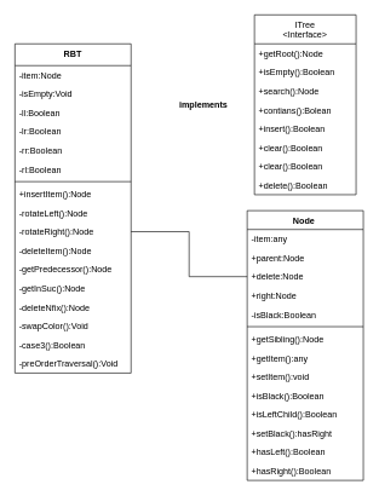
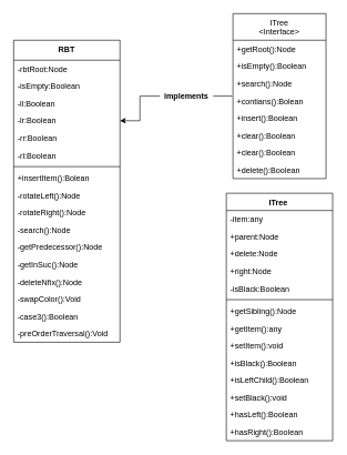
  <mxCell id="0" />
  <mxCell id="1" parent="0" />
- <mxCell id="2" value="Node " style="swimlane;fontStyle=1;align=center;verticalAlign=top;childLayout=stackLayout;horizontal=1;startSize=26;horizontalStack=0;resizeParent=1;resizeParentMax=0;resizeLast=0;collapsible=1;marginBottom=0;" vertex="1" parent="1"><mxGeometry x="340" y="290" width="160" height="372" as="geometry" /></mxCell>
+ <mxCell id="2" value="ITree " style="swimlane;fontStyle=1;align=center;verticalAlign=top;childLayout=stackLayout;horizontal=1;startSize=26;horizontalStack=0;resizeParent=1;resizeParentMax=0;resizeLast=0;collapsible=1;marginBottom=0;" vertex="1" parent="1"><mxGeometry x="340" y="290" width="160" height="372" as="geometry" /></mxCell>
  <mxCell id="3" value="-item:any" style="text;strokeColor=none;fillColor=none;align=left;verticalAlign=top;spacingLeft=4;spacingRight=4;overflow=hidden;rotatable=0;points=[[0,0.5],[1,0.5]];portConstraint=eastwest;" vertex="1" parent="2"><mxGeometry y="26" width="160" height="26" as="geometry" /></mxCell>
  <mxCell id="4" value="+parent:Node    " style="text;strokeColor=none;fillColor=none;align=left;verticalAlign=top;spacingLeft=4;spacingRight=4;overflow=hidden;rotatable=0;points=[[0,0.5],[1,0.5]];portConstraint=eastwest;" vertex="1" parent="2"><mxGeometry y="52" width="160" height="26" as="geometry" /></mxCell>
  <mxCell id="5" value="+delete:Node" style="text;strokeColor=none;fillColor=none;align=left;verticalAlign=top;spacingLeft=4;spacingRight=4;overflow=hidden;rotatable=0;points=[[0,0.5],[1,0.5]];portConstraint=eastwest;" vertex="1" parent="2"><mxGeometry y="78" width="160" height="26" as="geometry" /></mxCell>
  <mxCell id="6" value="+right:Node" style="text;strokeColor=none;fillColor=none;align=left;verticalAlign=top;spacingLeft=4;spacingRight=4;overflow=hidden;rotatable=0;points=[[0,0.5],[1,0.5]];portConstraint=eastwest;" vertex="1" parent="2"><mxGeometry y="104" width="160" height="26" as="geometry" /></mxCell>
  <mxCell id="7" value="-isBlack:Boolean" style="text;strokeColor=none;fillColor=none;align=left;verticalAlign=top;spacingLeft=4;spacingRight=4;overflow=hidden;rotatable=0;points=[[0,0.5],[1,0.5]];portConstraint=eastwest;" vertex="1" parent="2"><mxGeometry y="130" width="160" height="26" as="geometry" /></mxCell>
  <mxCell id="8" value="" style="line;strokeWidth=1;fillColor=none;align=left;verticalAlign=middle;spacingTop=-1;spacingLeft=3;spacingRight=3;rotatable=0;labelPosition=right;points=[];portConstraint=eastwest;" vertex="1" parent="2"><mxGeometry y="156" width="160" height="8" as="geometry" /></mxCell>
  <mxCell id="9" value="+getSibling():Node" style="text;strokeColor=none;fillColor=none;align=left;verticalAlign=top;spacingLeft=4;spacingRight=4;overflow=hidden;rotatable=0;points=[[0,0.5],[1,0.5]];portConstraint=eastwest;" vertex="1" parent="2"><mxGeometry y="164" width="160" height="26" as="geometry" /></mxCell>
  <mxCell id="10" value="+getItem():any" style="text;strokeColor=none;fillColor=none;align=left;verticalAlign=top;spacingLeft=4;spacingRight=4;overflow=hidden;rotatable=0;points=[[0,0.5],[1,0.5]];portConstraint=eastwest;labelBackgroundColor=none;" vertex="1" parent="2"><mxGeometry y="190" width="160" height="26" as="geometry" /></mxCell>
  <mxCell id="11" value="+setItem():void" style="text;strokeColor=none;fillColor=none;align=left;verticalAlign=top;spacingLeft=4;spacingRight=4;overflow=hidden;rotatable=0;points=[[0,0.5],[1,0.5]];portConstraint=eastwest;labelBackgroundColor=none;" vertex="1" parent="2"><mxGeometry y="216" width="160" height="26" as="geometry" /></mxCell>
  <mxCell id="12" value="+isBlack():Boolean" style="text;strokeColor=none;fillColor=none;align=left;verticalAlign=top;spacingLeft=4;spacingRight=4;overflow=hidden;rotatable=0;points=[[0,0.5],[1,0.5]];portConstraint=eastwest;labelBackgroundColor=none;" vertex="1" parent="2"><mxGeometry y="242" width="160" height="26" as="geometry" /></mxCell>
  <mxCell id="13" value="+isLeftChild():Boolean" style="text;strokeColor=none;fillColor=none;align=left;verticalAlign=top;spacingLeft=4;spacingRight=4;overflow=hidden;rotatable=0;points=[[0,0.5],[1,0.5]];portConstraint=eastwest;" vertex="1" parent="2"><mxGeometry y="268" width="160" height="26" as="geometry" /></mxCell>
- <mxCell id="14" value="+setBlack():hasRight" style="text;strokeColor=none;fillColor=none;align=left;verticalAlign=top;spacingLeft=4;spacingRight=4;overflow=hidden;rotatable=0;points=[[0,0.5],[1,0.5]];portConstraint=eastwest;labelBackgroundColor=none;" vertex="1" parent="2"><mxGeometry y="294" width="160" height="26" as="geometry" /></mxCell>
+ <mxCell id="14" value="+setBlack():void" style="text;strokeColor=none;fillColor=none;align=left;verticalAlign=top;spacingLeft=4;spacingRight=4;overflow=hidden;rotatable=0;points=[[0,0.5],[1,0.5]];portConstraint=eastwest;labelBackgroundColor=none;" vertex="1" parent="2"><mxGeometry y="294" width="160" height="26" as="geometry" /></mxCell>
  <mxCell id="15" value="+hasLeft():Boolean" style="text;strokeColor=none;fillColor=none;align=left;verticalAlign=top;spacingLeft=4;spacingRight=4;overflow=hidden;rotatable=0;points=[[0,0.5],[1,0.5]];portConstraint=eastwest;labelBackgroundColor=none;" vertex="1" parent="2"><mxGeometry y="320" width="160" height="26" as="geometry" /></mxCell>
  <mxCell id="16" value="+hasRight():Boolean" style="text;strokeColor=none;fillColor=none;align=left;verticalAlign=top;spacingLeft=4;spacingRight=4;overflow=hidden;rotatable=0;points=[[0,0.5],[1,0.5]];portConstraint=eastwest;labelBackgroundColor=none;" vertex="1" parent="2"><mxGeometry y="346" width="160" height="26" as="geometry" /></mxCell>
  <mxCell id="17" value="RBT" style="swimlane;fontStyle=1;align=center;verticalAlign=top;childLayout=stackLayout;horizontal=1;startSize=30;horizontalStack=0;resizeParent=1;resizeParentMax=0;resizeLast=0;collapsible=1;marginBottom=0;" vertex="1" parent="1"><mxGeometry x="20" y="60" width="160" height="454" as="geometry" /></mxCell>
- <mxCell id="18" value="-item:Node" style="text;strokeColor=none;fillColor=none;align=left;verticalAlign=top;spacingLeft=4;spacingRight=4;overflow=hidden;rotatable=0;points=[[0,0.5],[1,0.5]];portConstraint=eastwest;" vertex="1" parent="17"><mxGeometry y="30" width="160" height="26" as="geometry" /></mxCell>
- <mxCell id="19" value="-isEmpty:Void" style="text;strokeColor=none;fillColor=none;align=left;verticalAlign=top;spacingLeft=4;spacingRight=4;overflow=hidden;rotatable=0;points=[[0,0.5],[1,0.5]];portConstraint=eastwest;labelBackgroundColor=none;" vertex="1" parent="17"><mxGeometry y="56" width="160" height="26" as="geometry" /></mxCell>
+ <mxCell id="18" value="-rbtRoot:Node" style="text;strokeColor=none;fillColor=none;align=left;verticalAlign=top;spacingLeft=4;spacingRight=4;overflow=hidden;rotatable=0;points=[[0,0.5],[1,0.5]];portConstraint=eastwest;" vertex="1" parent="17"><mxGeometry y="30" width="160" height="26" as="geometry" /></mxCell>
+ <mxCell id="19" value="-isEmpty:Boolean" style="text;strokeColor=none;fillColor=none;align=left;verticalAlign=top;spacingLeft=4;spacingRight=4;overflow=hidden;rotatable=0;points=[[0,0.5],[1,0.5]];portConstraint=eastwest;labelBackgroundColor=none;" vertex="1" parent="17"><mxGeometry y="56" width="160" height="26" as="geometry" /></mxCell>
  <mxCell id="20" value="-ll:Boolean" style="text;strokeColor=none;fillColor=none;align=left;verticalAlign=top;spacingLeft=4;spacingRight=4;overflow=hidden;rotatable=0;points=[[0,0.5],[1,0.5]];portConstraint=eastwest;labelBackgroundColor=none;" vertex="1" parent="17"><mxGeometry y="82" width="160" height="26" as="geometry" /></mxCell>
  <mxCell id="21" value="-lr:Boolean" style="text;strokeColor=none;fillColor=none;align=left;verticalAlign=top;spacingLeft=4;spacingRight=4;overflow=hidden;rotatable=0;points=[[0,0.5],[1,0.5]];portConstraint=eastwest;labelBackgroundColor=none;" vertex="1" parent="17"><mxGeometry y="108" width="160" height="26" as="geometry" /></mxCell>
  <mxCell id="22" value="-rr:Boolean" style="text;strokeColor=none;fillColor=none;align=left;verticalAlign=top;spacingLeft=4;spacingRight=4;overflow=hidden;rotatable=0;points=[[0,0.5],[1,0.5]];portConstraint=eastwest;labelBackgroundColor=none;" vertex="1" parent="17"><mxGeometry y="134" width="160" height="26" as="geometry" /></mxCell>
  <mxCell id="23" value="-rl:Boolean" style="text;strokeColor=none;fillColor=none;align=left;verticalAlign=top;spacingLeft=4;spacingRight=4;overflow=hidden;rotatable=0;points=[[0,0.5],[1,0.5]];portConstraint=eastwest;labelBackgroundColor=none;" vertex="1" parent="17"><mxGeometry y="160" width="160" height="26" as="geometry" /></mxCell>
  <mxCell id="24" value="" style="line;strokeWidth=1;fillColor=none;align=left;verticalAlign=middle;spacingTop=-1;spacingLeft=3;spacingRight=3;rotatable=0;labelPosition=right;points=[];portConstraint=eastwest;" vertex="1" parent="17"><mxGeometry y="186" width="160" height="8" as="geometry" /></mxCell>
- <mxCell id="25" value="+insertItem():Node" style="text;strokeColor=none;fillColor=none;align=left;verticalAlign=top;spacingLeft=4;spacingRight=4;overflow=hidden;rotatable=0;points=[[0,0.5],[1,0.5]];portConstraint=eastwest;" vertex="1" parent="17"><mxGeometry y="194" width="160" height="26" as="geometry" /></mxCell>
+ <mxCell id="25" value="+insertItem():Bolean" style="text;strokeColor=none;fillColor=none;align=left;verticalAlign=top;spacingLeft=4;spacingRight=4;overflow=hidden;rotatable=0;points=[[0,0.5],[1,0.5]];portConstraint=eastwest;" vertex="1" parent="17"><mxGeometry y="194" width="160" height="26" as="geometry" /></mxCell>
  <mxCell id="26" value="-rotateLeft():Node" style="text;strokeColor=none;fillColor=none;align=left;verticalAlign=top;spacingLeft=4;spacingRight=4;overflow=hidden;rotatable=0;points=[[0,0.5],[1,0.5]];portConstraint=eastwest;labelBackgroundColor=none;" vertex="1" parent="17"><mxGeometry y="220" width="160" height="26" as="geometry" /></mxCell>
  <mxCell id="27" value="-rotateRight():Node" style="text;strokeColor=none;fillColor=none;align=left;verticalAlign=top;spacingLeft=4;spacingRight=4;overflow=hidden;rotatable=0;points=[[0,0.5],[1,0.5]];portConstraint=eastwest;labelBackgroundColor=none;" vertex="1" parent="17"><mxGeometry y="246" width="160" height="26" as="geometry" /></mxCell>
- <mxCell id="28" value="-deleteItem():Node" style="text;strokeColor=none;fillColor=none;align=left;verticalAlign=top;spacingLeft=4;spacingRight=4;overflow=hidden;rotatable=0;points=[[0,0.5],[1,0.5]];portConstraint=eastwest;labelBackgroundColor=none;" vertex="1" parent="17"><mxGeometry y="272" width="160" height="26" as="geometry" /></mxCell>
+ <mxCell id="28" value="-search():Node" style="text;strokeColor=none;fillColor=none;align=left;verticalAlign=top;spacingLeft=4;spacingRight=4;overflow=hidden;rotatable=0;points=[[0,0.5],[1,0.5]];portConstraint=eastwest;labelBackgroundColor=none;" vertex="1" parent="17"><mxGeometry y="272" width="160" height="26" as="geometry" /></mxCell>
  <mxCell id="29" value="-getPredecessor():Node" style="text;strokeColor=none;fillColor=none;align=left;verticalAlign=top;spacingLeft=4;spacingRight=4;overflow=hidden;rotatable=0;points=[[0,0.5],[1,0.5]];portConstraint=eastwest;labelBackgroundColor=none;" vertex="1" parent="17"><mxGeometry y="298" width="160" height="26" as="geometry" /></mxCell>
  <mxCell id="30" value="-getInSuc():Node" style="text;strokeColor=none;fillColor=none;align=left;verticalAlign=top;spacingLeft=4;spacingRight=4;overflow=hidden;rotatable=0;points=[[0,0.5],[1,0.5]];portConstraint=eastwest;labelBackgroundColor=none;" vertex="1" parent="17"><mxGeometry y="324" width="160" height="26" as="geometry" /></mxCell>
  <mxCell id="31" value="-deleteNfix():Node" style="text;strokeColor=none;fillColor=none;align=left;verticalAlign=top;spacingLeft=4;spacingRight=4;overflow=hidden;rotatable=0;points=[[0,0.5],[1,0.5]];portConstraint=eastwest;labelBackgroundColor=none;" vertex="1" parent="17"><mxGeometry y="350" width="160" height="26" as="geometry" /></mxCell>
  <mxCell id="32" value="-swapColor():Void" style="text;strokeColor=none;fillColor=none;align=left;verticalAlign=top;spacingLeft=4;spacingRight=4;overflow=hidden;rotatable=0;points=[[0,0.5],[1,0.5]];portConstraint=eastwest;labelBackgroundColor=none;" vertex="1" parent="17"><mxGeometry y="376" width="160" height="26" as="geometry" /></mxCell>
  <mxCell id="33" value="-case3():Boolean" style="text;strokeColor=none;fillColor=none;align=left;verticalAlign=top;spacingLeft=4;spacingRight=4;overflow=hidden;rotatable=0;points=[[0,0.5],[1,0.5]];portConstraint=eastwest;labelBackgroundColor=none;" vertex="1" parent="17"><mxGeometry y="402" width="160" height="26" as="geometry" /></mxCell>
  <mxCell id="34" value="-preOrderTraversal():Void" style="text;strokeColor=none;fillColor=none;align=left;verticalAlign=top;spacingLeft=4;spacingRight=4;overflow=hidden;rotatable=0;points=[[0,0.5],[1,0.5]];portConstraint=eastwest;labelBackgroundColor=none;" vertex="1" parent="17"><mxGeometry y="428" width="160" height="26" as="geometry" /></mxCell>
  <mxCell id="35" value="ITree&#10;&lt;Interface&gt;" style="swimlane;fontStyle=0;childLayout=stackLayout;horizontal=1;startSize=40;fillColor=none;horizontalStack=0;resizeParent=1;resizeParentMax=0;resizeLast=0;collapsible=1;marginBottom=0;labelBackgroundColor=none;" vertex="1" parent="1"><mxGeometry x="350" y="20" width="140" height="248" as="geometry" /></mxCell>
  <mxCell id="36" value="+getRoot():Node        " style="text;strokeColor=none;fillColor=none;align=left;verticalAlign=top;spacingLeft=4;spacingRight=4;overflow=hidden;rotatable=0;points=[[0,0.5],[1,0.5]];portConstraint=eastwest;labelBackgroundColor=none;" vertex="1" parent="35"><mxGeometry y="40" width="140" height="26" as="geometry" /></mxCell>
  <mxCell id="37" value="+isEmpty():Boolean" style="text;strokeColor=none;fillColor=none;align=left;verticalAlign=top;spacingLeft=4;spacingRight=4;overflow=hidden;rotatable=0;points=[[0,0.5],[1,0.5]];portConstraint=eastwest;labelBackgroundColor=none;" vertex="1" parent="35"><mxGeometry y="66" width="140" height="26" as="geometry" /></mxCell>
  <mxCell id="38" value="+search():Node" style="text;strokeColor=none;fillColor=none;align=left;verticalAlign=top;spacingLeft=4;spacingRight=4;overflow=hidden;rotatable=0;points=[[0,0.5],[1,0.5]];portConstraint=eastwest;labelBackgroundColor=none;" vertex="1" parent="35"><mxGeometry y="92" width="140" height="26" as="geometry" /></mxCell>
  <mxCell id="39" value="+contians():Bolean" style="text;strokeColor=none;fillColor=none;align=left;verticalAlign=top;spacingLeft=4;spacingRight=4;overflow=hidden;rotatable=0;points=[[0,0.5],[1,0.5]];portConstraint=eastwest;labelBackgroundColor=none;" vertex="1" parent="35"><mxGeometry y="118" width="140" height="26" as="geometry" /></mxCell>
  <mxCell id="40" value="+insert():Boolean" style="text;strokeColor=none;fillColor=none;align=left;verticalAlign=top;spacingLeft=4;spacingRight=4;overflow=hidden;rotatable=0;points=[[0,0.5],[1,0.5]];portConstraint=eastwest;labelBackgroundColor=none;" vertex="1" parent="35"><mxGeometry y="144" width="140" height="26" as="geometry" /></mxCell>
  <mxCell id="41" value="+clear():Boolean" style="text;strokeColor=none;fillColor=none;align=left;verticalAlign=top;spacingLeft=4;spacingRight=4;overflow=hidden;rotatable=0;points=[[0,0.5],[1,0.5]];portConstraint=eastwest;labelBackgroundColor=none;" vertex="1" parent="35"><mxGeometry y="170" width="140" height="26" as="geometry" /></mxCell>
  <mxCell id="42" value="+clear():Boolean" style="text;strokeColor=none;fillColor=none;align=left;verticalAlign=top;spacingLeft=4;spacingRight=4;overflow=hidden;rotatable=0;points=[[0,0.5],[1,0.5]];portConstraint=eastwest;labelBackgroundColor=none;" vertex="1" parent="35"><mxGeometry y="196" width="140" height="26" as="geometry" /></mxCell>
  <mxCell id="43" value="+delete():Boolean" style="text;strokeColor=none;fillColor=none;align=left;verticalAlign=top;spacingLeft=4;spacingRight=4;overflow=hidden;rotatable=0;points=[[0,0.5],[1,0.5]];portConstraint=eastwest;labelBackgroundColor=none;" vertex="1" parent="35"><mxGeometry y="222" width="140" height="26" as="geometry" /></mxCell>
+ <mxCell id="44" style="edgeStyle=orthogonalEdgeStyle;rounded=0;orthogonalLoop=1;jettySize=auto;html=1;exitX=1;exitY=0.5;exitDx=0;exitDy=0;entryX=-0.009;entryY=0.254;entryDx=0;entryDy=0;entryPerimeter=0;endArrow=none;endFill=0;" edge="1" parent="1" source="45" target="39"><mxGeometry relative="1" as="geometry" /></mxCell>
  <mxCell id="45" value="implements" style="text;align=center;fontStyle=1;verticalAlign=middle;spacingLeft=3;spacingRight=3;strokeColor=none;rotatable=0;points=[[0,0.5],[1,0.5]];portConstraint=eastwest;labelBackgroundColor=none;" vertex="1" parent="1"><mxGeometry x="240" y="131" width="80" height="26" as="geometry" /></mxCell>
- <mxCell id="47" style="edgeStyle=orthogonalEdgeStyle;rounded=0;orthogonalLoop=1;jettySize=auto;html=1;exitX=1;exitY=0.5;exitDx=0;exitDy=0;entryX=0;entryY=0.5;entryDx=0;entryDy=0;startArrow=none;startFill=0;endArrow=none;endFill=0;" edge="1" parent="1" source="27" target="5"><mxGeometry relative="1" as="geometry" /></mxCell>
+ <mxCell id="46" value="" style="edgeStyle=orthogonalEdgeStyle;rounded=0;orthogonalLoop=1;jettySize=auto;html=1;exitX=1;exitY=0.5;exitDx=0;exitDy=0;entryX=0;entryY=0.5;entryDx=0;entryDy=0;endArrow=none;endFill=0;startArrow=classic;startFill=1;" edge="1" parent="1" source="21" target="45"><mxGeometry relative="1" as="geometry"><mxPoint x="180" y="181" as="sourcePoint" /><mxPoint x="350" y="144" as="targetPoint" /><Array as="points" /></mxGeometry></mxCell>
